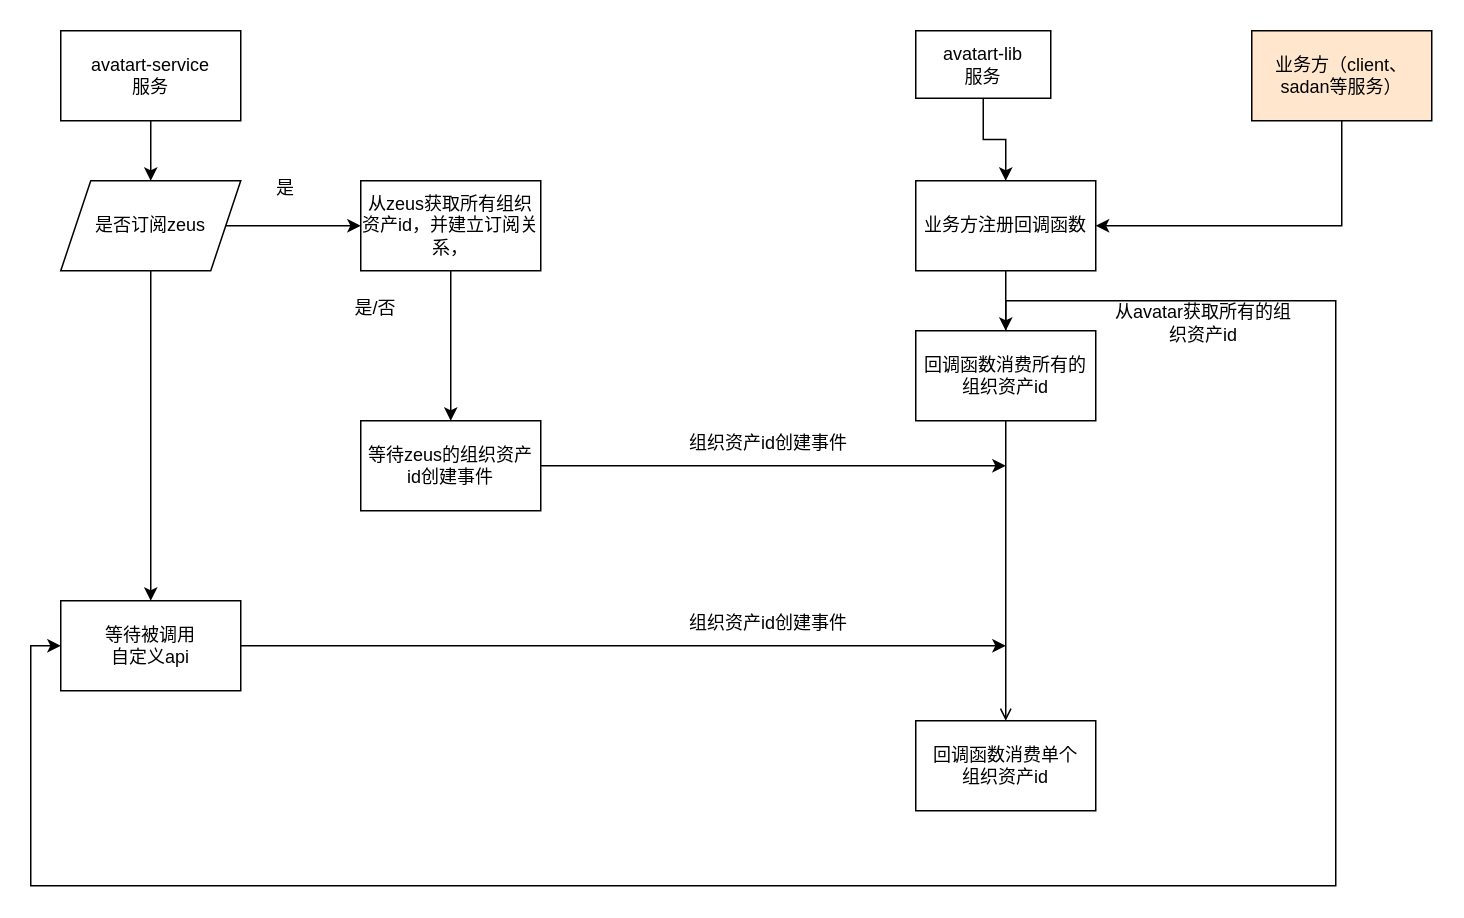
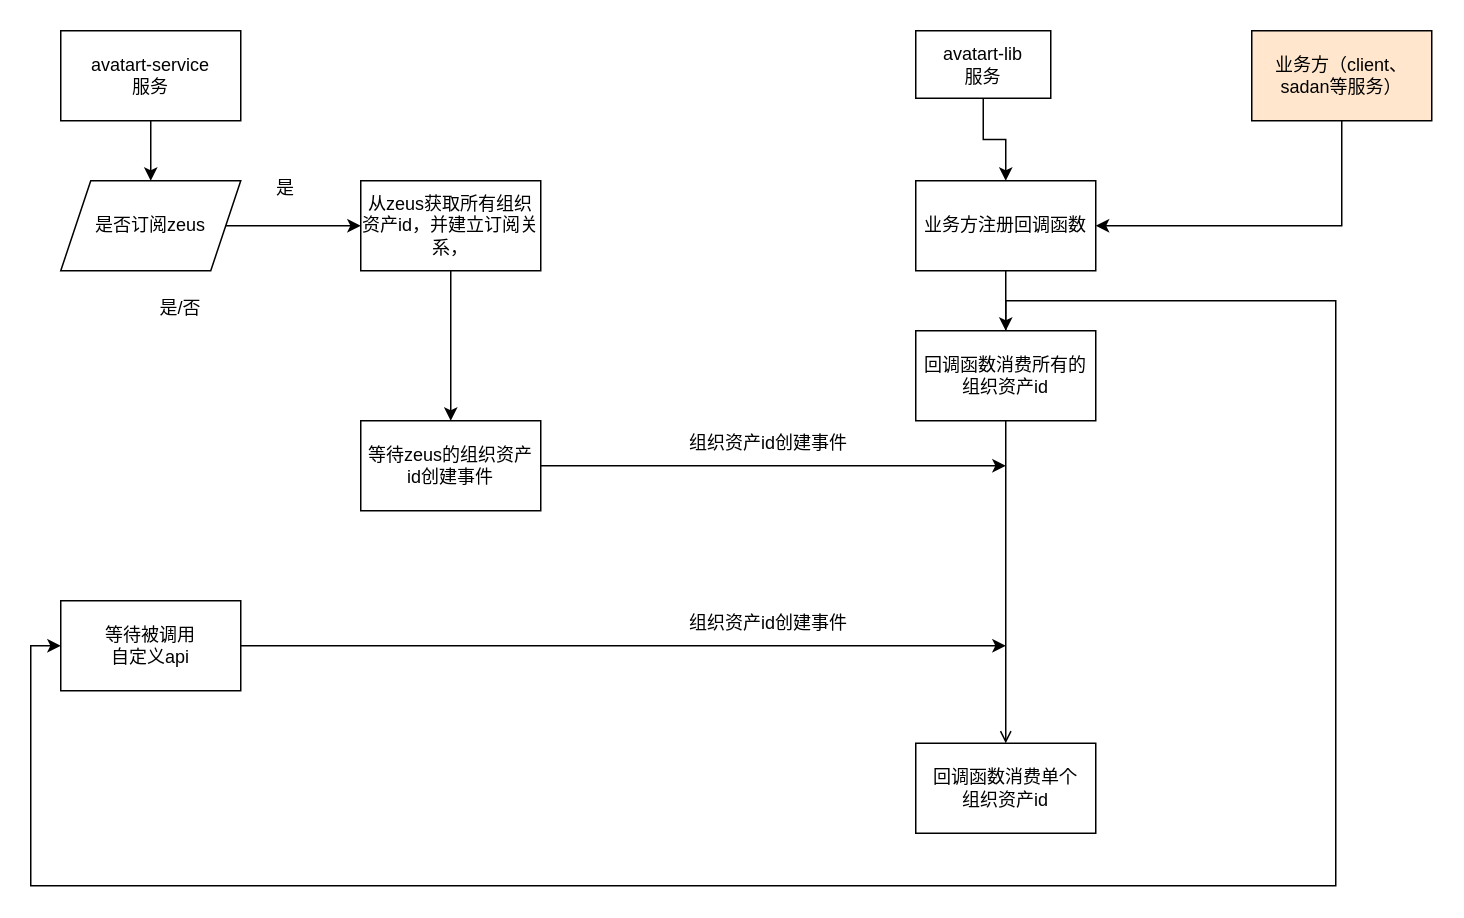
  <mxCell id="0" />
  <mxCell id="1" parent="0" />
  <mxCell id="2" value="" style="edgeStyle=orthogonalEdgeStyle;rounded=0;orthogonalLoop=1;jettySize=auto;html=1;" parent="1" source="3" target="6" edge="1"><mxGeometry relative="1" as="geometry" /></mxCell>
  <mxCell id="3" value="avatart-service&lt;br&gt;服务" style="rounded=0;whiteSpace=wrap;html=1;" parent="1" vertex="1"><mxGeometry x="40" y="20" width="120" height="60" as="geometry" /></mxCell>
  <mxCell id="4" value="" style="edgeStyle=orthogonalEdgeStyle;rounded=0;orthogonalLoop=1;jettySize=auto;html=1;" parent="1" source="6" target="8" edge="1"><mxGeometry relative="1" as="geometry" /></mxCell>
- <mxCell id="5" value="" style="edgeStyle=orthogonalEdgeStyle;rounded=0;orthogonalLoop=1;jettySize=auto;html=1;" parent="1" source="6" target="11" edge="1"><mxGeometry relative="1" as="geometry" /></mxCell>
  <mxCell id="6" value="是否订阅zeus" style="shape=parallelogram;perimeter=parallelogramPerimeter;whiteSpace=wrap;html=1;fixedSize=1;rounded=0;" parent="1" vertex="1"><mxGeometry x="40" y="120" width="120" height="60" as="geometry" /></mxCell>
  <mxCell id="7" value="" style="edgeStyle=orthogonalEdgeStyle;rounded=0;orthogonalLoop=1;jettySize=auto;html=1;" parent="1" source="8" target="14" edge="1"><mxGeometry relative="1" as="geometry" /></mxCell>
  <mxCell id="8" value="从zeus获取所有组织资产id，并建立订阅关系，" style="whiteSpace=wrap;html=1;rounded=0;" parent="1" vertex="1"><mxGeometry x="240" y="120" width="120" height="60" as="geometry" /></mxCell>
  <mxCell id="9" value="是" style="text;strokeColor=none;align=center;fillColor=none;html=1;verticalAlign=middle;whiteSpace=wrap;rounded=0;" parent="1" vertex="1"><mxGeometry x="160" y="110" width="60" height="30" as="geometry" /></mxCell>
  <mxCell id="10" style="edgeStyle=orthogonalEdgeStyle;rounded=0;orthogonalLoop=1;jettySize=auto;html=1;" parent="1" source="11" edge="1"><mxGeometry relative="1" as="geometry"><mxPoint x="670" y="430" as="targetPoint" /></mxGeometry></mxCell>
  <mxCell id="11" value="等待被调用&lt;br&gt;自定义api" style="whiteSpace=wrap;html=1;rounded=0;" parent="1" vertex="1"><mxGeometry x="40" y="400" width="120" height="60" as="geometry" /></mxCell>
- <mxCell id="12" value="是/否" style="text;strokeColor=none;align=center;fillColor=none;html=1;verticalAlign=middle;whiteSpace=wrap;rounded=0;" parent="1" vertex="1"><mxGeometry x="220" y="190" width="60" height="30" as="geometry" /></mxCell>
+ <mxCell id="12" value="是/否" style="text;strokeColor=none;align=center;fillColor=none;html=1;verticalAlign=middle;whiteSpace=wrap;rounded=0;" parent="1" vertex="1"><mxGeometry x="90" y="190" width="60" height="30" as="geometry" /></mxCell>
  <mxCell id="13" style="edgeStyle=orthogonalEdgeStyle;rounded=0;orthogonalLoop=1;jettySize=auto;html=1;" parent="1" source="14" edge="1"><mxGeometry relative="1" as="geometry"><mxPoint x="670" y="310" as="targetPoint" /></mxGeometry></mxCell>
  <mxCell id="14" value="等待zeus的组织资产id创建事件" style="whiteSpace=wrap;html=1;rounded=0;" parent="1" vertex="1"><mxGeometry x="240" y="280" width="120" height="60" as="geometry" /></mxCell>
  <mxCell id="15" value="" style="edgeStyle=orthogonalEdgeStyle;rounded=0;orthogonalLoop=1;jettySize=auto;html=1;" parent="1" source="16" target="18" edge="1"><mxGeometry relative="1" as="geometry" /></mxCell>
  <mxCell id="16" value="avatart-lib&lt;br&gt;服务" style="rounded=0;whiteSpace=wrap;html=1;" parent="1" vertex="1"><mxGeometry x="610" y="20" width="90" height="45" as="geometry" /></mxCell>
  <mxCell id="17" style="edgeStyle=orthogonalEdgeStyle;rounded=0;orthogonalLoop=1;jettySize=auto;html=1;exitX=0.5;exitY=1;exitDx=0;exitDy=0;entryX=0.5;entryY=0;entryDx=0;entryDy=0;" parent="1" source="18" target="24" edge="1"><mxGeometry relative="1" as="geometry" /></mxCell>
  <mxCell id="18" value="业务方注册回调函数" style="whiteSpace=wrap;html=1;rounded=0;" parent="1" vertex="1"><mxGeometry x="610" y="120" width="120" height="60" as="geometry" /></mxCell>
  <mxCell id="19" value="" style="edgeStyle=orthogonalEdgeStyle;rounded=0;orthogonalLoop=1;jettySize=auto;html=1;" parent="1" source="20" target="18" edge="1"><mxGeometry relative="1" as="geometry"><Array as="points"><mxPoint x="894" y="150" /></Array></mxGeometry></mxCell>
  <mxCell id="20" value="业务方（client、sadan等服务）" style="whiteSpace=wrap;html=1;rounded=0;fillColor=#ffe6cc;" parent="1" vertex="1"><mxGeometry x="834" y="20" width="120" height="60" as="geometry" /></mxCell>
- <mxCell id="21" value="回调函数消费单个&lt;br&gt;组织资产id" style="whiteSpace=wrap;html=1;rounded=0;" parent="1" vertex="1"><mxGeometry x="610" y="480" width="120" height="60" as="geometry" /></mxCell>
+ <mxCell id="21" value="回调函数消费单个&lt;br&gt;组织资产id" style="whiteSpace=wrap;html=1;rounded=0;" parent="1" vertex="1"><mxGeometry x="610" y="495" width="120" height="60" as="geometry" /></mxCell>
  <mxCell id="22" style="edgeStyle=orthogonalEdgeStyle;rounded=0;orthogonalLoop=1;jettySize=auto;html=1;entryX=0;entryY=0.5;entryDx=0;entryDy=0;" parent="1" source="24" target="11" edge="1"><mxGeometry relative="1" as="geometry"><mxPoint x="900" y="490" as="targetPoint" /><Array as="points"><mxPoint x="670" y="200" /><mxPoint x="890" y="200" /><mxPoint x="890" y="590" /><mxPoint y="590" x="20" /><mxPoint y="430" x="20" /></Array></mxGeometry></mxCell>
  <mxCell id="23" style="edgeStyle=orthogonalEdgeStyle;rounded=0;orthogonalLoop=1;jettySize=auto;html=1;entryX=0.5;entryY=0;entryDx=0;entryDy=0;endArrow=open;" parent="1" source="24" target="21" edge="1"><mxGeometry relative="1" as="geometry" /></mxCell>
  <mxCell id="24" value="回调函数消费所有的组织资产id" style="rounded=0;whiteSpace=wrap;html=1;" parent="1" vertex="1"><mxGeometry x="610" y="220" width="120" height="60" as="geometry" /></mxCell>
  <mxCell id="25" value="组织资产id创建事件" style="text;strokeColor=none;align=center;fillColor=none;html=1;verticalAlign=middle;whiteSpace=wrap;rounded=0;" parent="1" vertex="1"><mxGeometry x="450" y="280" width="124" height="30" as="geometry" /></mxCell>
- <mxCell id="26" value="从avatar获取所有的组织资产id" style="text;strokeColor=none;align=center;fillColor=none;html=1;verticalAlign=middle;whiteSpace=wrap;rounded=0;" parent="1" vertex="1"><mxGeometry x="740" y="200" width="124" height="30" as="geometry" /></mxCell>
  <mxCell id="27" value="组织资产id创建事件" style="text;strokeColor=none;align=center;fillColor=none;html=1;verticalAlign=middle;whiteSpace=wrap;rounded=0;" parent="1" vertex="1"><mxGeometry x="450" y="400" width="124" height="30" as="geometry" /></mxCell>
